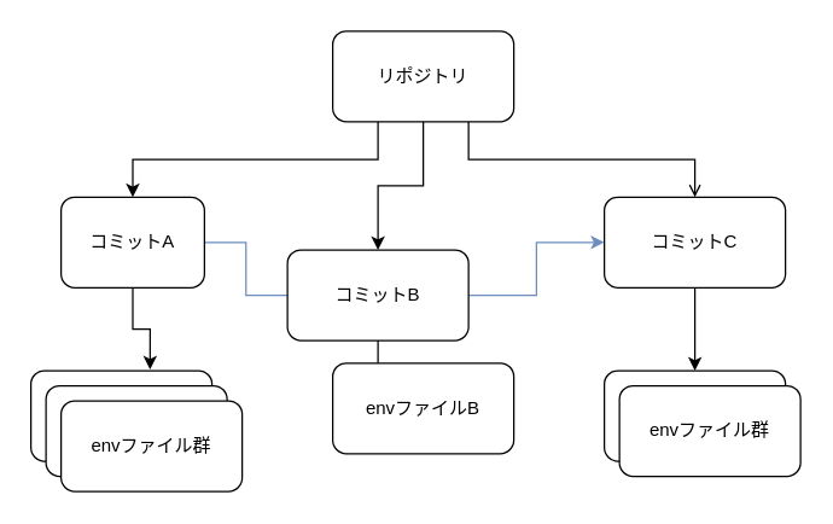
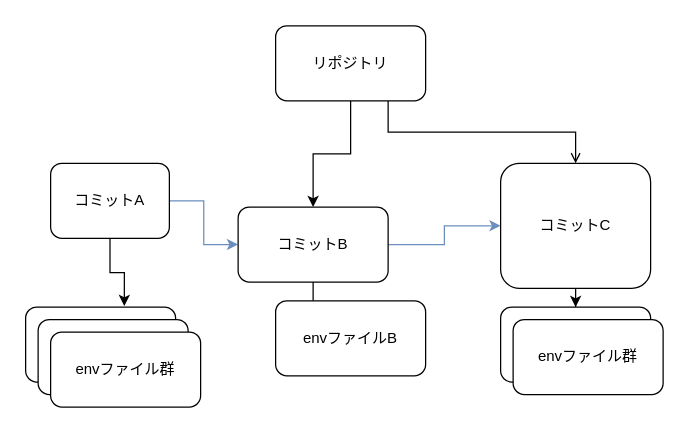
  <mxCell id="0" />
  <mxCell id="1" parent="0" />
  <mxCell id="2" value="" style="edgeStyle=orthogonalEdgeStyle;rounded=0;orthogonalLoop=1;jettySize=auto;html=1;" edge="1" parent="1" source="5" target="11"><mxGeometry relative="1" as="geometry" /></mxCell>
  <mxCell id="3" value="" style="edgeStyle=orthogonalEdgeStyle;rounded=0;orthogonalLoop=1;jettySize=auto;html=1;exitX=0.75;exitY=1;exitDx=0;exitDy=0;entryX=0.5;entryY=0;entryDx=0;entryDy=0;endArrow=open;" edge="1" parent="1" source="5" target="13"><mxGeometry relative="1" as="geometry" /></mxCell>
- <mxCell id="4" value="" style="edgeStyle=orthogonalEdgeStyle;rounded=0;orthogonalLoop=1;jettySize=auto;html=1;entryX=0.5;entryY=0;entryDx=0;entryDy=0;exitX=0.25;exitY=1;exitDx=0;exitDy=0;" edge="1" parent="1" source="5" target="8"><mxGeometry relative="1" as="geometry" /></mxCell>
  <mxCell id="5" value="リポジトリ" style="rounded=1;whiteSpace=wrap;html=1;" vertex="1" parent="1"><mxGeometry x="220" y="20" width="120" height="60" as="geometry" /></mxCell>
- <mxCell id="6" value="" style="edgeStyle=orthogonalEdgeStyle;rounded=0;orthogonalLoop=1;jettySize=auto;html=1;fillColor=#dae8fc;strokeColor=#6c8ebf;endArrow=none;" edge="1" parent="1" source="8" target="11"><mxGeometry relative="1" as="geometry" /></mxCell>
+ <mxCell id="6" value="" style="edgeStyle=orthogonalEdgeStyle;rounded=0;orthogonalLoop=1;jettySize=auto;html=1;fillColor=#dae8fc;strokeColor=#6c8ebf;" edge="1" parent="1" source="8" target="11"><mxGeometry relative="1" as="geometry" /></mxCell>
  <mxCell id="7" value="" style="edgeStyle=orthogonalEdgeStyle;rounded=0;orthogonalLoop=1;jettySize=auto;html=1;entryX=0.658;entryY=-0.012;entryDx=0;entryDy=0;entryPerimeter=0;" edge="1" parent="1" source="8" target="14"><mxGeometry relative="1" as="geometry" /></mxCell>
  <mxCell id="8" value="コミットA" style="rounded=1;whiteSpace=wrap;html=1;" vertex="1" parent="1"><mxGeometry x="40" y="130" width="95" height="60" as="geometry" /></mxCell>
  <mxCell id="9" value="" style="edgeStyle=orthogonalEdgeStyle;rounded=0;orthogonalLoop=1;jettySize=auto;html=1;fillColor=#dae8fc;strokeColor=#6c8ebf;" edge="1" parent="1" source="11" target="13"><mxGeometry relative="1" as="geometry" /></mxCell>
  <mxCell id="10" value="" style="edgeStyle=orthogonalEdgeStyle;rounded=0;orthogonalLoop=1;jettySize=auto;html=1;" edge="1" parent="1" source="11" target="17"><mxGeometry relative="1" as="geometry" /></mxCell>
  <mxCell id="11" value="コミットB" style="rounded=1;whiteSpace=wrap;html=1;" vertex="1" parent="1"><mxGeometry x="190" y="165" width="120" height="60" as="geometry" /></mxCell>
  <mxCell id="12" value="" style="edgeStyle=orthogonalEdgeStyle;rounded=0;orthogonalLoop=1;jettySize=auto;html=1;entryX=0.5;entryY=0;entryDx=0;entryDy=0;" edge="1" parent="1" source="13" target="18"><mxGeometry relative="1" as="geometry" /></mxCell>
- <mxCell id="13" value="コミットC" style="rounded=1;whiteSpace=wrap;html=1;" vertex="1" parent="1"><mxGeometry x="400" y="130" width="120" height="60" as="geometry" /></mxCell>
+ <mxCell id="13" value="コミットC" style="rounded=1;whiteSpace=wrap;html=1;" vertex="1" parent="1"><mxGeometry x="400" y="130" width="120" height="100" as="geometry" /></mxCell>
  <mxCell id="14" value="envファイルA" style="rounded=1;whiteSpace=wrap;html=1;" vertex="1" parent="1"><mxGeometry x="20" y="245" width="120" height="60" as="geometry" /></mxCell>
  <mxCell id="15" value="envファイルB" style="rounded=1;whiteSpace=wrap;html=1;" vertex="1" parent="1"><mxGeometry x="30" y="255" width="120" height="60" as="geometry" /></mxCell>
  <mxCell id="16" value="envファイル群" style="rounded=1;whiteSpace=wrap;html=1;" vertex="1" parent="1"><mxGeometry x="40" y="265" width="120" height="60" as="geometry" /></mxCell>
  <mxCell id="17" value="envファイルB" style="rounded=1;whiteSpace=wrap;html=1;" vertex="1" parent="1"><mxGeometry x="220" y="240" width="120" height="60" as="geometry" /></mxCell>
  <mxCell id="18" value="envファイルB" style="rounded=1;whiteSpace=wrap;html=1;" vertex="1" parent="1"><mxGeometry x="400" y="245" width="120" height="60" as="geometry" /></mxCell>
  <mxCell id="19" value="envファイル群" style="rounded=1;whiteSpace=wrap;html=1;" vertex="1" parent="1"><mxGeometry x="410" y="255" width="120" height="60" as="geometry" /></mxCell>
